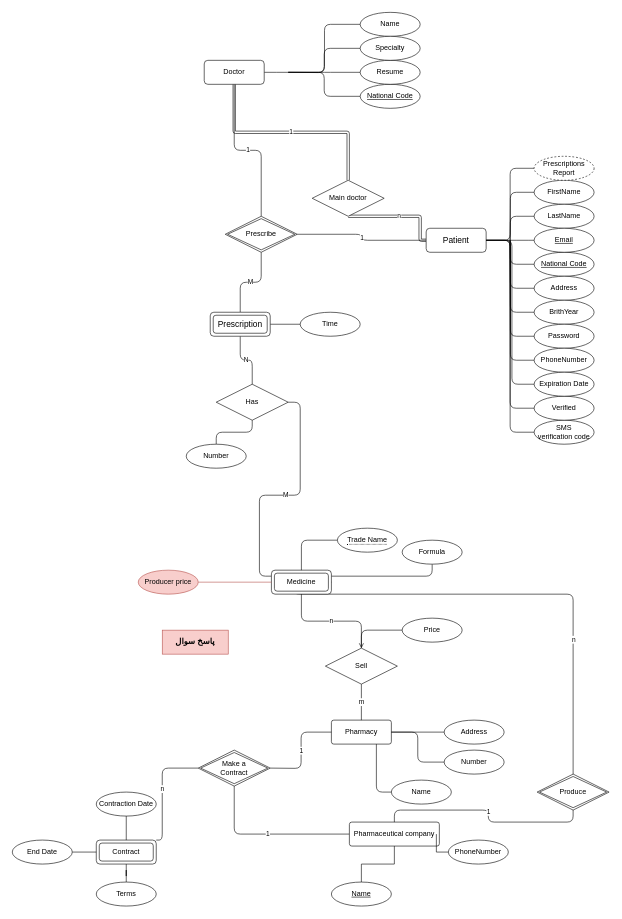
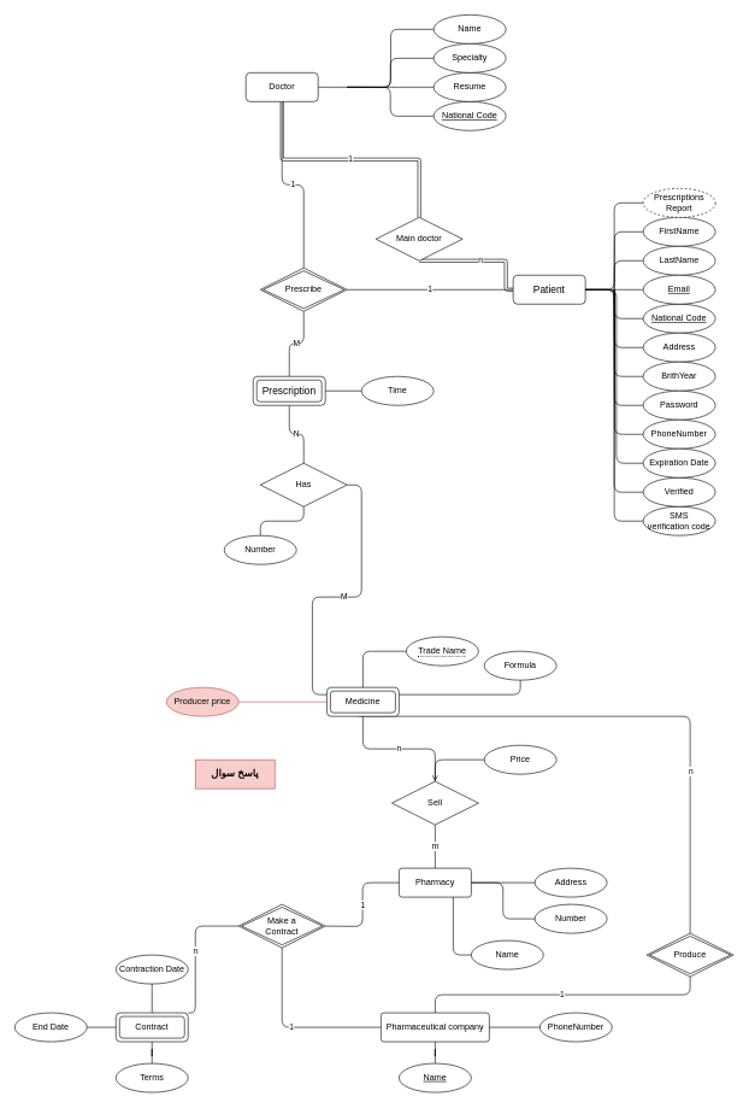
  <mxCell id="0" />
  <mxCell id="1" parent="0" />
  <mxCell id="2" value="1" style="edgeStyle=orthogonalEdgeStyle;rounded=1;orthogonalLoop=1;jettySize=auto;html=1;exitX=0.5;exitY=1;exitDx=0;exitDy=0;entryX=0.5;entryY=0;entryDx=0;entryDy=0;endArrow=none;endFill=0;shape=link;" parent="1" source="79" target="25" edge="1"><mxGeometry relative="1" as="geometry"><mxPoint x="400" y="180" as="sourcePoint" /></mxGeometry></mxCell>
  <mxCell id="3" value="1" style="edgeStyle=orthogonalEdgeStyle;rounded=1;orthogonalLoop=1;jettySize=auto;html=1;exitX=0.5;exitY=1;exitDx=0;exitDy=0;entryX=0.5;entryY=0;entryDx=0;entryDy=0;endArrow=none;endFill=0;" parent="1" source="79" target="31" edge="1"><mxGeometry relative="1" as="geometry"><mxPoint x="400" y="180" as="sourcePoint" /></mxGeometry></mxCell>
  <mxCell id="4" style="edgeStyle=orthogonalEdgeStyle;rounded=1;orthogonalLoop=1;jettySize=auto;html=1;exitX=1;exitY=0.5;exitDx=0;exitDy=0;entryX=0;entryY=0.5;entryDx=0;entryDy=0;endArrow=none;endFill=0;" parent="1" target="18" edge="1"><mxGeometry relative="1" as="geometry"><mxPoint x="480" y="120" as="sourcePoint" /></mxGeometry></mxCell>
  <mxCell id="5" style="edgeStyle=orthogonalEdgeStyle;rounded=1;orthogonalLoop=1;jettySize=auto;html=1;exitX=0;exitY=0.5;exitDx=0;exitDy=0;entryX=1;entryY=0.5;entryDx=0;entryDy=0;endArrow=none;endFill=0;" parent="1" source="6" edge="1"><mxGeometry relative="1" as="geometry"><mxPoint x="850" y="400" as="targetPoint" /></mxGeometry></mxCell>
  <mxCell id="6" value="National Code" style="ellipse;whiteSpace=wrap;html=1;align=center;fontStyle=4;" parent="1" vertex="1"><mxGeometry x="890" y="420" width="100" height="40" as="geometry" /></mxCell>
  <mxCell id="7" style="edgeStyle=orthogonalEdgeStyle;rounded=1;orthogonalLoop=1;jettySize=auto;html=1;exitX=0;exitY=0.5;exitDx=0;exitDy=0;entryX=1;entryY=0.5;entryDx=0;entryDy=0;endArrow=none;endFill=0;" parent="1" source="8" edge="1"><mxGeometry relative="1" as="geometry"><mxPoint x="850" y="400" as="targetPoint" /></mxGeometry></mxCell>
  <mxCell id="8" value="FirstName" style="ellipse;whiteSpace=wrap;html=1;align=center;" parent="1" vertex="1"><mxGeometry x="890" y="300" width="100" height="40" as="geometry" /></mxCell>
  <mxCell id="9" style="edgeStyle=orthogonalEdgeStyle;rounded=1;orthogonalLoop=1;jettySize=auto;html=1;exitX=0;exitY=0.5;exitDx=0;exitDy=0;endArrow=none;endFill=0;" parent="1" source="10" edge="1"><mxGeometry relative="1" as="geometry"><mxPoint x="850" y="400" as="targetPoint" /></mxGeometry></mxCell>
  <mxCell id="10" value="Address" style="ellipse;whiteSpace=wrap;html=1;align=center;" parent="1" vertex="1"><mxGeometry x="890" y="460" width="100" height="40" as="geometry" /></mxCell>
  <mxCell id="11" style="edgeStyle=orthogonalEdgeStyle;rounded=1;orthogonalLoop=1;jettySize=auto;html=1;exitX=0;exitY=0.5;exitDx=0;exitDy=0;entryX=1;entryY=0.5;entryDx=0;entryDy=0;endArrow=none;endFill=0;" parent="1" source="82" edge="1"><mxGeometry relative="1" as="geometry"><mxPoint x="850" y="400" as="targetPoint" /><mxPoint x="970" y="400" as="sourcePoint" /></mxGeometry></mxCell>
  <mxCell id="12" style="edgeStyle=orthogonalEdgeStyle;rounded=1;orthogonalLoop=1;jettySize=auto;html=1;exitX=0;exitY=0.5;exitDx=0;exitDy=0;entryX=1;entryY=0.5;entryDx=0;entryDy=0;endArrow=none;endFill=0;" parent="1" source="13" edge="1"><mxGeometry relative="1" as="geometry"><mxPoint x="850" y="400" as="targetPoint" /></mxGeometry></mxCell>
  <mxCell id="13" value="LastName" style="ellipse;whiteSpace=wrap;html=1;align=center;" parent="1" vertex="1"><mxGeometry x="890" y="340" width="100" height="40" as="geometry" /></mxCell>
  <mxCell id="14" style="edgeStyle=orthogonalEdgeStyle;rounded=1;orthogonalLoop=1;jettySize=auto;html=1;exitX=0;exitY=0.5;exitDx=0;exitDy=0;entryX=1;entryY=0.5;entryDx=0;entryDy=0;endArrow=none;endFill=0;" parent="1" source="15" edge="1"><mxGeometry relative="1" as="geometry"><mxPoint x="850" y="400" as="targetPoint" /></mxGeometry></mxCell>
  <mxCell id="15" value="BrithYear" style="ellipse;whiteSpace=wrap;html=1;align=center;" parent="1" vertex="1"><mxGeometry x="890" y="500" width="100" height="40" as="geometry" /></mxCell>
  <mxCell id="16" style="edgeStyle=orthogonalEdgeStyle;rounded=1;orthogonalLoop=1;jettySize=auto;html=1;exitX=0;exitY=0.5;exitDx=0;exitDy=0;entryX=1;entryY=0.5;entryDx=0;entryDy=0;endArrow=none;endFill=0;" parent="1" source="17" edge="1"><mxGeometry relative="1" as="geometry"><mxPoint x="480" y="120" as="targetPoint" /><Array as="points"><mxPoint x="540" y="160" /><mxPoint x="540" y="120" /></Array></mxGeometry></mxCell>
  <mxCell id="17" value="National Code" style="ellipse;whiteSpace=wrap;html=1;align=center;fontStyle=4;" parent="1" vertex="1"><mxGeometry x="600" y="140" width="100" height="40" as="geometry" /></mxCell>
  <mxCell id="18" value="Name" style="ellipse;whiteSpace=wrap;html=1;align=center;" parent="1" vertex="1"><mxGeometry x="600" y="20" width="100" height="40" as="geometry" /></mxCell>
  <mxCell id="19" style="edgeStyle=orthogonalEdgeStyle;rounded=0;orthogonalLoop=1;jettySize=auto;html=1;exitX=0;exitY=0.5;exitDx=0;exitDy=0;entryX=1;entryY=0.5;entryDx=0;entryDy=0;strokeColor=none;" parent="1" source="21" edge="1"><mxGeometry relative="1" as="geometry"><mxPoint x="510" y="150" as="targetPoint" /></mxGeometry></mxCell>
  <mxCell id="20" style="edgeStyle=orthogonalEdgeStyle;rounded=1;orthogonalLoop=1;jettySize=auto;html=1;exitX=0;exitY=0.5;exitDx=0;exitDy=0;entryX=1;entryY=0.5;entryDx=0;entryDy=0;endArrow=none;endFill=0;" parent="1" source="21" edge="1"><mxGeometry relative="1" as="geometry"><mxPoint x="480" y="120" as="targetPoint" /></mxGeometry></mxCell>
  <mxCell id="21" value="Resume" style="ellipse;whiteSpace=wrap;html=1;align=center;" parent="1" vertex="1"><mxGeometry x="600" y="100" width="100" height="40" as="geometry" /></mxCell>
  <mxCell id="22" style="edgeStyle=orthogonalEdgeStyle;rounded=1;orthogonalLoop=1;jettySize=auto;html=1;exitX=0;exitY=0.5;exitDx=0;exitDy=0;entryX=1;entryY=0.5;entryDx=0;entryDy=0;endArrow=none;endFill=0;" parent="1" source="23" edge="1"><mxGeometry relative="1" as="geometry"><mxPoint x="480" y="120" as="targetPoint" /><Array as="points"><mxPoint x="540" y="80" /><mxPoint x="540" y="120" /></Array></mxGeometry></mxCell>
  <mxCell id="23" value="Specialty" style="ellipse;whiteSpace=wrap;html=1;align=center;" parent="1" vertex="1"><mxGeometry x="600" y="60" width="100" height="40" as="geometry" /></mxCell>
  <mxCell id="24" value="n" style="edgeStyle=orthogonalEdgeStyle;rounded=1;orthogonalLoop=1;jettySize=auto;html=1;exitX=0.5;exitY=1;exitDx=0;exitDy=0;endArrow=none;endFill=0;entryX=0;entryY=0.5;entryDx=0;entryDy=0;shape=link;" parent="1" source="25" target="81" edge="1"><mxGeometry relative="1" as="geometry"><mxPoint x="690" y="400" as="targetPoint" /><Array as="points"><mxPoint x="700" y="360" /><mxPoint x="700" y="400" /></Array></mxGeometry></mxCell>
  <mxCell id="25" value="Main doctor" style="shape=rhombus;perimeter=rhombusPerimeter;whiteSpace=wrap;html=1;align=center;" parent="1" vertex="1"><mxGeometry x="520" y="300" width="120" height="60" as="geometry" /></mxCell>
  <mxCell id="26" value="M" style="edgeStyle=orthogonalEdgeStyle;rounded=1;orthogonalLoop=1;jettySize=auto;html=1;exitX=1;exitY=0.5;exitDx=0;exitDy=0;entryX=0;entryY=0.25;entryDx=0;entryDy=0;endArrow=none;endFill=0;" parent="1" source="28" target="68" edge="1"><mxGeometry relative="1" as="geometry"><mxPoint x="1022" y="700" as="targetPoint" /></mxGeometry></mxCell>
  <mxCell id="27" style="edgeStyle=orthogonalEdgeStyle;rounded=1;orthogonalLoop=1;jettySize=auto;html=1;exitX=0.5;exitY=1;exitDx=0;exitDy=0;entryX=0.5;entryY=0;entryDx=0;entryDy=0;endArrow=none;endFill=0;" parent="1" source="28" target="32" edge="1"><mxGeometry relative="1" as="geometry" /></mxCell>
  <mxCell id="28" value="Has" style="shape=rhombus;perimeter=rhombusPerimeter;whiteSpace=wrap;html=1;align=center;" parent="1" vertex="1"><mxGeometry x="360" y="640" width="120" height="60" as="geometry" /></mxCell>
  <mxCell id="29" value="M" style="edgeStyle=orthogonalEdgeStyle;rounded=1;orthogonalLoop=1;jettySize=auto;html=1;exitX=0.5;exitY=1;exitDx=0;exitDy=0;entryX=0.5;entryY=0;entryDx=0;entryDy=0;endArrow=none;endFill=0;" parent="1" source="31" target="61" edge="1"><mxGeometry relative="1" as="geometry" /></mxCell>
  <mxCell id="30" value="1" style="edgeStyle=orthogonalEdgeStyle;rounded=1;orthogonalLoop=1;jettySize=auto;html=1;exitX=1;exitY=0.5;exitDx=0;exitDy=0;entryX=0;entryY=0.5;entryDx=0;entryDy=0;endArrow=none;endFill=0;" parent="1" source="31" target="81" edge="1"><mxGeometry relative="1" as="geometry"><mxPoint x="690" y="400" as="targetPoint" /></mxGeometry></mxCell>
- <mxCell id="31" value="Prescribe" style="shape=rhombus;double=1;perimeter=rhombusPerimeter;whiteSpace=wrap;html=1;align=center;" parent="1" vertex="1"><mxGeometry x="375" y="360" width="120" height="60" as="geometry" /></mxCell>
+ <mxCell id="31" value="Prescribe" style="shape=rhombus;double=1;perimeter=rhombusPerimeter;whiteSpace=wrap;html=1;align=center;" parent="1" vertex="1"><mxGeometry x="360" y="370" width="120" height="60" as="geometry" /></mxCell>
  <mxCell id="32" value="Number" style="ellipse;whiteSpace=wrap;html=1;align=center;rounded=1;shadow=0;glass=0;sketch=0;strokeColor=#000000;gradientColor=none;" parent="1" vertex="1"><mxGeometry x="310" y="740" width="100" height="40" as="geometry" /></mxCell>
  <mxCell id="33" value="n" style="edgeStyle=orthogonalEdgeStyle;rounded=1;orthogonalLoop=1;jettySize=auto;html=1;exitX=1;exitY=0;exitDx=0;exitDy=0;entryX=0;entryY=0.5;entryDx=0;entryDy=0;endArrow=none;endFill=0;strokeColor=#000000;" parent="1" source="34" target="62" edge="1"><mxGeometry relative="1" as="geometry"><mxPoint x="390" y="1310" as="targetPoint" /><Array as="points"><mxPoint x="270" y="1400" /><mxPoint x="270" y="1280" /></Array></mxGeometry></mxCell>
  <mxCell id="34" value="Contract" style="shape=ext;margin=3;double=1;whiteSpace=wrap;html=1;align=center;rounded=1;" parent="1" vertex="1"><mxGeometry x="160" y="1400" width="100" height="40" as="geometry" /></mxCell>
  <mxCell id="35" value="" style="edgeStyle=orthogonalEdgeStyle;rounded=0;orthogonalLoop=1;jettySize=auto;html=1;endArrow=none;endFill=0;" parent="1" source="36" target="34" edge="1"><mxGeometry relative="1" as="geometry" /></mxCell>
  <mxCell id="36" value="Contraction Date" style="ellipse;whiteSpace=wrap;html=1;align=center;" parent="1" vertex="1"><mxGeometry x="160" y="1320" width="100" height="40" as="geometry" /></mxCell>
  <mxCell id="37" value="" style="edgeStyle=orthogonalEdgeStyle;rounded=0;orthogonalLoop=1;jettySize=auto;html=1;endArrow=none;endFill=0;" parent="1" source="38" target="34" edge="1"><mxGeometry relative="1" as="geometry" /></mxCell>
  <mxCell id="38" value="&lt;div&gt;End Date&lt;/div&gt;" style="ellipse;whiteSpace=wrap;html=1;align=center;" parent="1" vertex="1"><mxGeometry x="20" y="1400" width="100" height="40" as="geometry" /></mxCell>
  <mxCell id="39" value="" style="edgeStyle=orthogonalEdgeStyle;rounded=0;orthogonalLoop=1;jettySize=auto;html=1;endArrow=none;endFill=0;" parent="1" source="40" target="34" edge="1"><mxGeometry relative="1" as="geometry" /></mxCell>
  <mxCell id="40" value="Terms" style="ellipse;whiteSpace=wrap;html=1;align=center;" parent="1" vertex="1"><mxGeometry x="160" y="1470" width="100" height="40" as="geometry" /></mxCell>
  <mxCell id="41" value="1" style="edgeStyle=orthogonalEdgeStyle;rounded=1;orthogonalLoop=1;jettySize=auto;html=1;endArrow=none;endFill=0;entryX=0.5;entryY=1;entryDx=0;entryDy=0;" parent="1" source="42" target="62" edge="1"><mxGeometry relative="1" as="geometry"><mxPoint x="430" y="1420" as="targetPoint" /></mxGeometry></mxCell>
- <mxCell id="42" value="Pharmaceutical company" style="rounded=1;arcSize=10;whiteSpace=wrap;html=1;align=center;" parent="1" vertex="1"><mxGeometry x="582" y="1370" width="150" height="40" as="geometry" /></mxCell>
+ <mxCell id="42" value="Pharmaceutical company" style="rounded=1;arcSize=10;whiteSpace=wrap;html=1;align=center;" parent="1" vertex="1"><mxGeometry x="527" y="1400" width="150" height="40" as="geometry" /></mxCell>
  <mxCell id="43" value="" style="edgeStyle=orthogonalEdgeStyle;rounded=0;orthogonalLoop=1;jettySize=auto;html=1;endArrow=none;endFill=0;" parent="1" source="44" target="42" edge="1"><mxGeometry relative="1" as="geometry" /></mxCell>
  <mxCell id="44" value="Name" style="ellipse;whiteSpace=wrap;html=1;align=center;fontStyle=4;" parent="1" vertex="1"><mxGeometry x="552" y="1470" width="100" height="40" as="geometry" /></mxCell>
  <mxCell id="45" value="" style="edgeStyle=orthogonalEdgeStyle;rounded=0;orthogonalLoop=1;jettySize=auto;html=1;endArrow=none;endFill=0;" parent="1" source="46" target="42" edge="1"><mxGeometry relative="1" as="geometry" /></mxCell>
  <mxCell id="46" value="PhoneNumber" style="ellipse;whiteSpace=wrap;html=1;align=center;" parent="1" vertex="1"><mxGeometry x="747" y="1400" width="100" height="40" as="geometry" /></mxCell>
  <mxCell id="47" value="Pharmacy" style="rounded=1;arcSize=10;whiteSpace=wrap;html=1;align=center;" parent="1" vertex="1"><mxGeometry x="552" y="1200" width="100" height="40" as="geometry" /></mxCell>
  <mxCell id="48" value="1" style="edgeStyle=orthogonalEdgeStyle;rounded=1;orthogonalLoop=1;jettySize=auto;html=1;exitX=1;exitY=0.5;exitDx=0;exitDy=0;entryX=0;entryY=0.5;entryDx=0;entryDy=0;endArrow=none;endFill=0;strokeColor=#000000;" parent="1" target="47" edge="1"><mxGeometry relative="1" as="geometry"><mxPoint x="450" y="1280" as="sourcePoint" /></mxGeometry></mxCell>
  <mxCell id="49" style="edgeStyle=orthogonalEdgeStyle;rounded=1;orthogonalLoop=1;jettySize=auto;html=1;exitX=0;exitY=0.5;exitDx=0;exitDy=0;entryX=0.75;entryY=1;entryDx=0;entryDy=0;endArrow=none;endFill=0;strokeColor=#000000;" parent="1" source="50" target="47" edge="1"><mxGeometry relative="1" as="geometry" /></mxCell>
  <mxCell id="50" value="Name" style="ellipse;whiteSpace=wrap;html=1;align=center;" parent="1" vertex="1"><mxGeometry x="652" y="1300" width="100" height="40" as="geometry" /></mxCell>
  <mxCell id="51" value="" style="edgeStyle=orthogonalEdgeStyle;rounded=1;orthogonalLoop=1;jettySize=auto;html=1;endArrow=none;endFill=0;strokeColor=#000000;" parent="1" source="52" target="47" edge="1"><mxGeometry relative="1" as="geometry" /></mxCell>
  <mxCell id="52" value="Address" style="ellipse;whiteSpace=wrap;html=1;align=center;" parent="1" vertex="1"><mxGeometry x="740" y="1200" width="100" height="40" as="geometry" /></mxCell>
  <mxCell id="53" style="edgeStyle=orthogonalEdgeStyle;rounded=1;orthogonalLoop=1;jettySize=auto;html=1;exitX=0;exitY=0.5;exitDx=0;exitDy=0;entryX=1;entryY=0.5;entryDx=0;entryDy=0;endArrow=none;endFill=0;strokeColor=#000000;" parent="1" source="54" target="47" edge="1"><mxGeometry relative="1" as="geometry" /></mxCell>
  <mxCell id="54" value="Number" style="ellipse;whiteSpace=wrap;html=1;align=center;" parent="1" vertex="1"><mxGeometry x="740" y="1250" width="100" height="40" as="geometry" /></mxCell>
  <mxCell id="55" style="edgeStyle=orthogonalEdgeStyle;rounded=1;orthogonalLoop=1;jettySize=auto;html=1;exitX=0;exitY=0.5;exitDx=0;exitDy=0;entryX=1;entryY=0.5;entryDx=0;entryDy=0;endArrow=none;endFill=0;" parent="1" source="56" edge="1"><mxGeometry relative="1" as="geometry"><mxPoint x="850" y="400" as="targetPoint" /></mxGeometry></mxCell>
  <mxCell id="56" value="Password" style="ellipse;whiteSpace=wrap;html=1;align=center;" parent="1" vertex="1"><mxGeometry x="890" y="540" width="100" height="40" as="geometry" /></mxCell>
  <mxCell id="57" style="edgeStyle=orthogonalEdgeStyle;rounded=1;orthogonalLoop=1;jettySize=auto;html=1;exitX=0;exitY=0.5;exitDx=0;exitDy=0;entryX=1;entryY=0.5;entryDx=0;entryDy=0;endArrow=none;endFill=0;" parent="1" source="58" edge="1"><mxGeometry relative="1" as="geometry"><mxPoint x="850" y="400" as="targetPoint" /></mxGeometry></mxCell>
  <mxCell id="58" value="PhoneNumber" style="ellipse;whiteSpace=wrap;html=1;align=center;" parent="1" vertex="1"><mxGeometry x="890" y="580" width="100" height="40" as="geometry" /></mxCell>
  <mxCell id="59" value="N" style="edgeStyle=orthogonalEdgeStyle;rounded=1;orthogonalLoop=1;jettySize=auto;html=1;exitX=0.5;exitY=1;exitDx=0;exitDy=0;entryX=0.5;entryY=0;entryDx=0;entryDy=0;endArrow=none;endFill=0;" parent="1" source="61" target="28" edge="1"><mxGeometry relative="1" as="geometry" /></mxCell>
  <mxCell id="60" style="edgeStyle=orthogonalEdgeStyle;rounded=1;orthogonalLoop=1;jettySize=auto;html=1;exitX=1;exitY=0.5;exitDx=0;exitDy=0;entryX=0;entryY=0.5;entryDx=0;entryDy=0;endArrow=none;endFill=0;" parent="1" source="61" target="77" edge="1"><mxGeometry relative="1" as="geometry" /></mxCell>
  <mxCell id="61" value="&lt;span style=&quot;font-size: 14px&quot;&gt;Prescription&lt;/span&gt;" style="shape=ext;margin=3;double=1;whiteSpace=wrap;html=1;align=center;rounded=1;" parent="1" vertex="1"><mxGeometry x="350" y="520" width="100" height="40" as="geometry" /></mxCell>
  <mxCell id="62" value="Make a&lt;br&gt;Contract" style="shape=rhombus;double=1;perimeter=rhombusPerimeter;whiteSpace=wrap;html=1;align=center;" parent="1" vertex="1"><mxGeometry x="330" y="1250" width="120" height="60" as="geometry" /></mxCell>
  <mxCell id="63" style="edgeStyle=orthogonalEdgeStyle;rounded=1;orthogonalLoop=1;jettySize=auto;html=1;exitX=1;exitY=0.5;exitDx=0;exitDy=0;entryX=0.5;entryY=0;entryDx=0;entryDy=0;endArrow=none;endFill=0;" parent="1" source="68" target="74" edge="1"><mxGeometry relative="1" as="geometry"><mxPoint x="652" y="1000" as="sourcePoint" /><mxPoint x="970" y="1290" as="targetPoint" /><Array as="points"><mxPoint x="490" y="990" /><mxPoint x="955" y="990" /></Array></mxGeometry></mxCell>
  <mxCell id="64" value="n" style="edgeLabel;html=1;align=center;verticalAlign=middle;resizable=0;points=[];" parent="63" vertex="1" connectable="0"><mxGeometry x="0.469" relative="1" as="geometry"><mxPoint as="offset" /></mxGeometry></mxCell>
  <mxCell id="65" style="edgeStyle=orthogonalEdgeStyle;rounded=1;orthogonalLoop=1;jettySize=auto;html=1;exitX=0.5;exitY=1;exitDx=0;exitDy=0;entryX=1;entryY=0.25;entryDx=0;entryDy=0;endArrow=none;endFill=0;" parent="1" source="66" target="68" edge="1"><mxGeometry relative="1" as="geometry"><Array as="points"><mxPoint x="720" y="960" /></Array></mxGeometry></mxCell>
  <mxCell id="66" value="Formula" style="ellipse;whiteSpace=wrap;html=1;align=center;" parent="1" vertex="1"><mxGeometry x="670" y="900" width="100" height="40" as="geometry" /></mxCell>
  <mxCell id="67" value="1" style="edgeStyle=orthogonalEdgeStyle;rounded=1;orthogonalLoop=1;jettySize=auto;html=1;exitX=0.5;exitY=1;exitDx=0;exitDy=0;entryX=0.5;entryY=0;entryDx=0;entryDy=0;endArrow=none;endFill=0;" parent="1" source="74" target="42" edge="1"><mxGeometry relative="1" as="geometry"><mxPoint x="970" y="1350" as="sourcePoint" /></mxGeometry></mxCell>
  <mxCell id="68" value="Medicine" style="shape=ext;margin=3;double=1;whiteSpace=wrap;html=1;align=center;rounded=1;" parent="1" vertex="1"><mxGeometry x="452" y="950" width="100" height="40" as="geometry" /></mxCell>
  <mxCell id="69" style="edgeStyle=orthogonalEdgeStyle;rounded=1;orthogonalLoop=1;jettySize=auto;html=1;exitX=0;exitY=0.5;exitDx=0;exitDy=0;entryX=0.5;entryY=0;entryDx=0;entryDy=0;endArrow=none;endFill=0;" parent="1" source="70" target="68" edge="1"><mxGeometry relative="1" as="geometry" /></mxCell>
  <mxCell id="70" value="&lt;span style=&quot;border-bottom: 1px dotted&quot;&gt;Trade Name&lt;br&gt;&lt;/span&gt;" style="ellipse;whiteSpace=wrap;html=1;align=center;" parent="1" vertex="1"><mxGeometry x="562" y="880" width="100" height="40" as="geometry" /></mxCell>
  <mxCell id="71" value="m" style="edgeStyle=orthogonalEdgeStyle;rounded=1;orthogonalLoop=1;jettySize=auto;html=1;endArrow=none;endFill=0;" parent="1" source="73" target="47" edge="1"><mxGeometry relative="1" as="geometry" /></mxCell>
  <mxCell id="72" value="n" style="edgeStyle=orthogonalEdgeStyle;rounded=1;orthogonalLoop=1;jettySize=auto;html=1;endArrow=none;endFill=0;" parent="1" source="73" target="68" edge="1"><mxGeometry relative="1" as="geometry" /></mxCell>
  <mxCell id="73" value="Sell" style="shape=rhombus;perimeter=rhombusPerimeter;whiteSpace=wrap;html=1;align=center;" parent="1" vertex="1"><mxGeometry x="542" y="1080" width="120" height="60" as="geometry" /></mxCell>
  <mxCell id="74" value="Produce" style="shape=rhombus;double=1;perimeter=rhombusPerimeter;whiteSpace=wrap;html=1;align=center;" parent="1" vertex="1"><mxGeometry x="895" y="1290" width="120" height="60" as="geometry" /></mxCell>
  <mxCell id="75" value="" style="edgeStyle=orthogonalEdgeStyle;rounded=1;orthogonalLoop=1;jettySize=auto;html=1;endArrow=open;endFill=0;" parent="1" source="76" target="73" edge="1"><mxGeometry relative="1" as="geometry" /></mxCell>
  <mxCell id="76" value="Price" style="ellipse;whiteSpace=wrap;html=1;align=center;" parent="1" vertex="1"><mxGeometry x="670" y="1030" width="100" height="40" as="geometry" /></mxCell>
  <mxCell id="77" value="Time" style="ellipse;whiteSpace=wrap;html=1;align=center;" parent="1" vertex="1"><mxGeometry x="500" y="520" width="100" height="40" as="geometry" /></mxCell>
  <mxCell id="78" style="edgeStyle=orthogonalEdgeStyle;rounded=0;orthogonalLoop=1;jettySize=auto;html=1;endArrow=none;endFill=0;" parent="1" source="79" edge="1"><mxGeometry relative="1" as="geometry"><mxPoint x="480" y="120" as="targetPoint" /></mxGeometry></mxCell>
  <mxCell id="79" value="Doctor" style="whiteSpace=wrap;html=1;align=center;rounded=1;" parent="1" vertex="1"><mxGeometry x="340" y="100" width="100" height="40" as="geometry" /></mxCell>
  <mxCell id="80" style="edgeStyle=orthogonalEdgeStyle;rounded=0;orthogonalLoop=1;jettySize=auto;html=1;endArrow=none;endFill=0;" parent="1" source="81" edge="1"><mxGeometry relative="1" as="geometry"><mxPoint x="850" y="400" as="targetPoint" /></mxGeometry></mxCell>
  <mxCell id="81" value="&lt;span style=&quot;font-size: 14px&quot;&gt;Patient&lt;/span&gt;" style="whiteSpace=wrap;html=1;align=center;rounded=1;" parent="1" vertex="1"><mxGeometry x="710" y="380" width="100" height="40" as="geometry" /></mxCell>
  <mxCell id="82" value="Email" style="ellipse;whiteSpace=wrap;html=1;align=center;fontStyle=4;" parent="1" vertex="1"><mxGeometry x="890" y="380" width="100" height="40" as="geometry" /></mxCell>
  <mxCell id="83" style="edgeStyle=orthogonalEdgeStyle;rounded=1;orthogonalLoop=1;jettySize=auto;html=1;exitX=0;exitY=0.5;exitDx=0;exitDy=0;entryX=1;entryY=0.5;entryDx=0;entryDy=0;endArrow=none;endFill=0;" parent="1" source="84" target="81" edge="1"><mxGeometry relative="1" as="geometry"><Array as="points"><mxPoint x="850" y="280" /><mxPoint x="850" y="400" /></Array></mxGeometry></mxCell>
  <mxCell id="84" value="&lt;span&gt;Prescriptions&lt;br&gt;Report&lt;/span&gt;" style="ellipse;whiteSpace=wrap;html=1;align=center;dashed=1;" parent="1" vertex="1"><mxGeometry x="890" y="260" width="100" height="40" as="geometry" /></mxCell>
  <mxCell id="85" style="edgeStyle=orthogonalEdgeStyle;rounded=1;orthogonalLoop=1;jettySize=auto;html=1;entryX=1;entryY=0.5;entryDx=0;entryDy=0;endArrow=none;endFill=0;" parent="1" source="86" target="81" edge="1"><mxGeometry relative="1" as="geometry" /></mxCell>
  <mxCell id="86" value="SMS&lt;br&gt;verification code" style="ellipse;whiteSpace=wrap;html=1;align=center;" parent="1" vertex="1"><mxGeometry x="890" y="700" width="100" height="40" as="geometry" /></mxCell>
  <mxCell id="87" style="edgeStyle=orthogonalEdgeStyle;rounded=1;orthogonalLoop=1;jettySize=auto;html=1;exitX=0;exitY=0.5;exitDx=0;exitDy=0;entryX=1;entryY=0.5;entryDx=0;entryDy=0;endArrow=none;endFill=0;" parent="1" source="88" target="81" edge="1"><mxGeometry relative="1" as="geometry" /></mxCell>
  <mxCell id="88" value="Verified" style="ellipse;whiteSpace=wrap;html=1;align=center;" parent="1" vertex="1"><mxGeometry x="890" y="660" width="100" height="40" as="geometry" /></mxCell>
  <mxCell id="89" style="edgeStyle=orthogonalEdgeStyle;rounded=1;orthogonalLoop=1;jettySize=auto;html=1;entryX=1;entryY=0.5;entryDx=0;entryDy=0;endArrow=none;endFill=0;" parent="1" source="90" target="81" edge="1"><mxGeometry relative="1" as="geometry"><Array as="points"><mxPoint x="853" y="640" /><mxPoint x="853" y="400" /></Array></mxGeometry></mxCell>
  <mxCell id="90" value="Expiration Date" style="ellipse;whiteSpace=wrap;html=1;align=center;" parent="1" vertex="1"><mxGeometry x="890" y="620" width="100" height="40" as="geometry" /></mxCell>
  <mxCell id="91" value="&lt;font size=&quot;1&quot;&gt;&lt;b&gt;&lt;font style=&quot;font-size: 14px&quot; face=&quot;B Zar&quot;&gt;پاسخ سوال&lt;/font&gt;&lt;/b&gt;&lt;/font&gt;" style="text;html=1;strokeColor=#b85450;fillColor=#f8cecc;align=center;verticalAlign=middle;whiteSpace=wrap;rounded=0;" parent="1" vertex="1"><mxGeometry x="270" y="1050" width="110" height="40" as="geometry" /></mxCell>
  <mxCell id="92" style="edgeStyle=orthogonalEdgeStyle;rounded=1;orthogonalLoop=1;jettySize=auto;html=1;exitX=1;exitY=0.5;exitDx=0;exitDy=0;entryX=0;entryY=0.5;entryDx=0;entryDy=0;endArrow=none;endFill=0;fillColor=#f8cecc;strokeColor=#b85450;" parent="1" source="93" target="68" edge="1"><mxGeometry relative="1" as="geometry" /></mxCell>
  <mxCell id="93" value="Producer price" style="ellipse;whiteSpace=wrap;html=1;align=center;fillColor=#f8cecc;strokeColor=#b85450;" parent="1" vertex="1"><mxGeometry x="230" y="950" width="100" height="40" as="geometry" /></mxCell>
